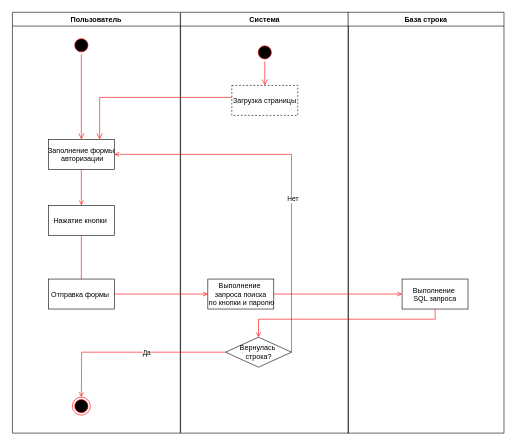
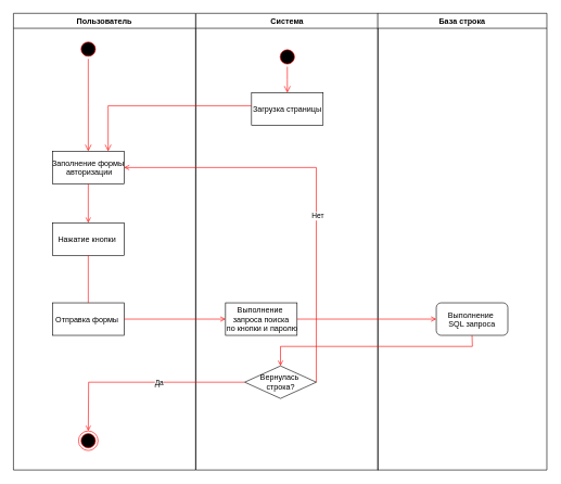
  <mxCell id="0" />
  <mxCell id="1" parent="0" />
  <mxCell id="2" value="Пользователь" style="swimlane;whiteSpace=wrap" vertex="1" parent="1"><mxGeometry y="20" width="280" height="702" as="geometry" x="20" /></mxCell>
  <mxCell id="3" value="" style="ellipse;shape=startState;fillColor=#000000;strokeColor=#ff0000;" vertex="1" parent="2"><mxGeometry x="100" y="40" width="30" height="30" as="geometry" /></mxCell>
  <mxCell id="4" value="" style="edgeStyle=elbowEdgeStyle;elbow=horizontal;verticalAlign=bottom;endArrow=open;endSize=8;strokeColor=#FF0000;endFill=1;rounded=0" edge="1" parent="2" source="3" target="5"><mxGeometry x="100" y="40" as="geometry"><mxPoint x="115" y="110" as="targetPoint" /></mxGeometry></mxCell>
  <mxCell id="5" value="Заполнение формы&#10; авторизации" style="" vertex="1" parent="2"><mxGeometry x="60" y="212" width="110" height="50" as="geometry" /></mxCell>
  <mxCell id="6" value="Нажатие кнопки " style="" vertex="1" parent="2"><mxGeometry x="60" y="322" width="110" height="50" as="geometry" /></mxCell>
  <mxCell id="7" value="" style="endArrow=open;strokeColor=#FF0000;endFill=1;rounded=0" edge="1" parent="2" source="5" target="6"><mxGeometry relative="1" as="geometry" /></mxCell>
  <mxCell id="8" value="Отправка формы " style="" vertex="1" parent="2"><mxGeometry x="60" y="445" width="110" height="50" as="geometry" /></mxCell>
  <mxCell id="9" value="" style="endArrow=none;strokeColor=#FF0000;endFill=1;rounded=0;" edge="1" parent="2" source="6" target="8"><mxGeometry relative="1" as="geometry" /></mxCell>
  <mxCell id="10" value="" style="ellipse;shape=endState;fillColor=#000000;strokeColor=#ff0000" vertex="1" parent="2"><mxGeometry x="100" y="642" width="30" height="30" as="geometry" /></mxCell>
  <mxCell id="11" value="Система" style="swimlane;whiteSpace=wrap" vertex="1" parent="1"><mxGeometry x="300.5" y="20" width="280" height="702" as="geometry" /></mxCell>
  <mxCell id="12" value="" style="ellipse;shape=startState;fillColor=#000000;strokeColor=#ff0000;" vertex="1" parent="11"><mxGeometry x="125.5" y="52" width="30" height="30" as="geometry" /></mxCell>
  <mxCell id="13" value="" style="edgeStyle=elbowEdgeStyle;elbow=horizontal;verticalAlign=bottom;endArrow=open;endSize=8;strokeColor=#FF0000;endFill=1;rounded=0" edge="1" parent="11" source="12" target="14"><mxGeometry x="40" y="20" as="geometry"><mxPoint x="120.5" y="102" as="targetPoint" /></mxGeometry></mxCell>
- <mxCell id="14" value="Загрузка страницы" style="dashed=1;" vertex="1" parent="11"><mxGeometry x="85.5" y="122" width="110" height="50" as="geometry" /></mxCell>
+ <mxCell id="14" value="Загрузка страницы" style="" vertex="1" parent="11"><mxGeometry x="85.5" y="122" width="110" height="50" as="geometry" /></mxCell>
  <mxCell id="15" value="Выполнение &#10;запроса поиска&#10; по кнопки и паролю" style="" vertex="1" parent="11"><mxGeometry x="45.5" y="445" width="110" height="50" as="geometry" /></mxCell>
  <mxCell id="16" value="Вернулась&amp;nbsp;&lt;div&gt;строка?&lt;/div&gt;" style="shape=rhombus;perimeter=rhombusPerimeter;whiteSpace=wrap;html=1;" vertex="1" parent="11"><mxGeometry x="75" y="542" width="110" height="50" as="geometry" /></mxCell>
  <mxCell id="17" value="База строка" style="swimlane;whiteSpace=wrap" vertex="1" parent="1"><mxGeometry x="580" y="20" width="260" height="702" as="geometry" /></mxCell>
- <mxCell id="18" value="Выполнение &#10;SQL запроса" style="" vertex="1" parent="17"><mxGeometry x="90" y="445" width="110" height="50" as="geometry" /></mxCell>
+ <mxCell id="18" value="Выполнение &#10;SQL запроса" style="rounded=1;" vertex="1" parent="17"><mxGeometry x="90" y="445" width="110" height="50" as="geometry" /></mxCell>
  <mxCell id="19" value="" style="endArrow=open;strokeColor=#FF0000;endFill=1;rounded=0" edge="1" parent="1" source="8" target="15"><mxGeometry relative="1" as="geometry" /></mxCell>
  <mxCell id="20" value="" style="edgeStyle=elbowEdgeStyle;elbow=horizontal;verticalAlign=bottom;endArrow=open;endSize=8;strokeColor=#FF0000;endFill=1;rounded=0;" edge="1" parent="1" source="14" target="5"><mxGeometry x="100" y="40" as="geometry"><mxPoint x="146" y="242" as="targetPoint" /><mxPoint x="145" y="100" as="sourcePoint" /><Array as="points"><mxPoint x="165.5" y="162" /></Array></mxGeometry></mxCell>
  <mxCell id="21" value="" style="edgeStyle=none;strokeColor=#FF0000;endArrow=open;endFill=1;rounded=0;exitX=0.5;exitY=1;exitDx=0;exitDy=0;" edge="1" parent="1" source="18" target="16"><mxGeometry width="100" height="100" relative="1" as="geometry"><mxPoint x="560" y="499.5" as="sourcePoint" /><mxPoint x="680" y="500" as="targetPoint" /><Array as="points"><mxPoint x="725.5" y="532" /><mxPoint x="430.5" y="532" /></Array></mxGeometry></mxCell>
  <mxCell id="22" value="" style="edgeStyle=none;strokeColor=#FF0000;endArrow=open;endFill=1;rounded=0;exitX=0;exitY=0.5;exitDx=0;exitDy=0;entryX=0.5;entryY=0;entryDx=0;entryDy=0;" edge="1" parent="1" source="16" target="10"><mxGeometry width="100" height="100" relative="1" as="geometry"><mxPoint x="735.5" y="525" as="sourcePoint" /><mxPoint x="476.5" y="588" as="targetPoint" /><Array as="points"><mxPoint x="135.5" y="587" /></Array></mxGeometry></mxCell>
  <mxCell id="23" value="Да" style="edgeLabel;html=1;align=center;verticalAlign=middle;resizable=0;points=[];" vertex="1" connectable="0" parent="22"><mxGeometry x="-0.164" relative="1" as="geometry"><mxPoint as="offset" /></mxGeometry></mxCell>
  <mxCell id="24" value="" style="edgeStyle=none;strokeColor=#FF0000;endArrow=open;endFill=1;rounded=0;exitX=1;exitY=0.5;exitDx=0;exitDy=0;entryX=0;entryY=0.5;entryDx=0;entryDy=0;" edge="1" parent="1" source="15" target="18"><mxGeometry width="100" height="100" relative="1" as="geometry"><mxPoint x="735.5" y="525" as="sourcePoint" /><mxPoint x="476.5" y="588" as="targetPoint" /></mxGeometry></mxCell>
  <mxCell id="25" value="" style="edgeStyle=none;strokeColor=#FF0000;endArrow=open;endFill=1;rounded=0;exitX=1;exitY=0.5;exitDx=0;exitDy=0;entryX=1;entryY=0.5;entryDx=0;entryDy=0;" edge="1" parent="1" source="16" target="5"><mxGeometry width="100" height="100" relative="1" as="geometry"><mxPoint x="385.5" y="597" as="sourcePoint" /><mxPoint x="215.5" y="322" as="targetPoint" /><Array as="points"><mxPoint x="485.5" y="257" /></Array></mxGeometry></mxCell>
  <mxCell id="26" value="Нет" style="edgeLabel;html=1;align=center;verticalAlign=middle;resizable=0;points=[];" vertex="1" connectable="0" parent="25"><mxGeometry x="-0.18" y="-2" relative="1" as="geometry"><mxPoint as="offset" /></mxGeometry></mxCell>
